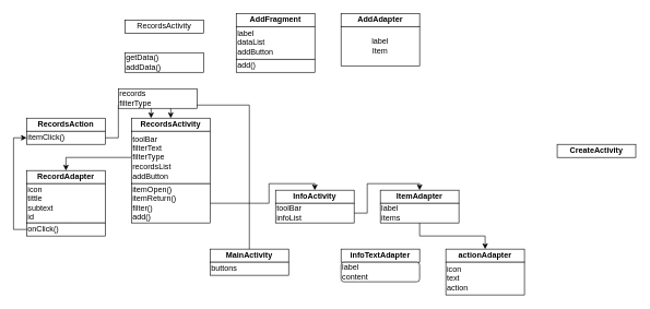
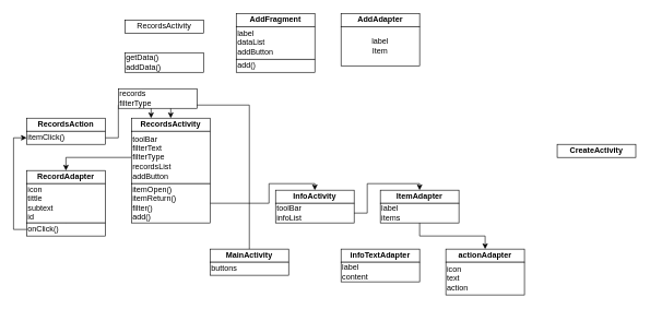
  <mxCell id="0" />
  <mxCell id="1" parent="0" />
  <mxCell id="2" value="RecordsActivity" style="rounded=0;whiteSpace=wrap;html=1;fontStyle=1" parent="1" vertex="1"><mxGeometry x="200" y="180" width="120" height="20" as="geometry" /></mxCell>
  <mxCell id="3" value="CreateActivity" style="rounded=0;whiteSpace=wrap;html=1;fontStyle=1" parent="1" vertex="1"><mxGeometry x="850" y="220" width="120" height="20" as="geometry" /></mxCell>
  <mxCell id="4" style="edgeStyle=orthogonalEdgeStyle;rounded=0;orthogonalLoop=1;jettySize=auto;html=1;entryX=0.5;entryY=0;entryDx=0;entryDy=0;" parent="1" source="5" target="17" edge="1"><mxGeometry relative="1" as="geometry" /></mxCell>
  <mxCell id="5" value="&lt;div&gt;toolBar&lt;/div&gt;filterText&lt;div&gt;filterType&lt;/div&gt;&lt;div&gt;recordsList&lt;/div&gt;&lt;div&gt;addButton&lt;/div&gt;" style="rounded=0;whiteSpace=wrap;html=1;align=left;" parent="1" vertex="1"><mxGeometry x="200" y="200" width="120" height="80" as="geometry" /></mxCell>
  <mxCell id="6" style="edgeStyle=orthogonalEdgeStyle;rounded=0;orthogonalLoop=1;jettySize=auto;html=1;entryX=0;entryY=0.5;entryDx=0;entryDy=0;" parent="1" source="18" target="11" edge="1"><mxGeometry relative="1" as="geometry"><Array as="points"><mxPoint x="100" y="350" /><mxPoint x="20" y="350" /><mxPoint x="20" y="210" /></Array></mxGeometry></mxCell>
  <mxCell id="7" style="edgeStyle=orthogonalEdgeStyle;rounded=0;orthogonalLoop=1;jettySize=auto;html=1;entryX=0.5;entryY=0;entryDx=0;entryDy=0;" parent="1" source="8" target="21" edge="1"><mxGeometry relative="1" as="geometry"><Array as="points"><mxPoint x="410" y="310" /><mxPoint x="410" y="280" /><mxPoint x="480" y="280" /></Array></mxGeometry></mxCell>
  <mxCell id="8" value="itemOpen()&lt;div&gt;itemReturn()&lt;/div&gt;&lt;div&gt;filter()&lt;/div&gt;&lt;div&gt;add()&lt;/div&gt;" style="rounded=0;whiteSpace=wrap;html=1;align=left;" parent="1" vertex="1"><mxGeometry x="200" y="280" width="120" height="60" as="geometry" /></mxCell>
  <mxCell id="9" value="RecordsAction" style="rounded=0;whiteSpace=wrap;html=1;fontStyle=1" parent="1" vertex="1"><mxGeometry y="180" width="120" height="20" as="geometry" x="40" /></mxCell>
  <mxCell id="10" style="edgeStyle=orthogonalEdgeStyle;rounded=0;orthogonalLoop=1;jettySize=auto;html=1;entryX=0.25;entryY=0;entryDx=0;entryDy=0;" parent="1" source="11" target="2" edge="1"><mxGeometry relative="1" as="geometry" /></mxCell>
  <mxCell id="11" value="itemClick()" style="rounded=0;whiteSpace=wrap;html=1;align=left;" parent="1" vertex="1"><mxGeometry y="200" width="120" height="20" as="geometry" x="40" /></mxCell>
  <mxCell id="12" value="" style="group" parent="1" vertex="1" connectable="0"><mxGeometry x="320" y="380" width="120" height="40" as="geometry" /></mxCell>
  <mxCell id="13" value="MainActivity" style="rounded=0;whiteSpace=wrap;html=1;fontStyle=1" parent="12" vertex="1"><mxGeometry width="120" height="20" as="geometry" /></mxCell>
  <mxCell id="14" value="buttons" style="rounded=0;whiteSpace=wrap;html=1;align=left;" parent="12" vertex="1"><mxGeometry y="20" width="120" height="20" as="geometry" /></mxCell>
  <mxCell id="15" style="edgeStyle=orthogonalEdgeStyle;rounded=0;orthogonalLoop=1;jettySize=auto;html=1;entryX=0.5;entryY=0;entryDx=0;entryDy=0;" parent="1" source="13" target="2" edge="1"><mxGeometry relative="1" as="geometry" /></mxCell>
  <mxCell id="16" value="" style="group" parent="1" vertex="1" connectable="0"><mxGeometry y="260" width="120" height="100" as="geometry" x="40" /></mxCell>
  <mxCell id="17" value="RecordAdapter" style="rounded=0;whiteSpace=wrap;html=1;fontStyle=1" parent="16" vertex="1"><mxGeometry width="120" height="20" as="geometry" /></mxCell>
  <mxCell id="18" value="icon&lt;div&gt;tittle&lt;/div&gt;&lt;div&gt;subtext&lt;/div&gt;&lt;div&gt;id&lt;/div&gt;" style="rounded=0;whiteSpace=wrap;html=1;align=left;" parent="16" vertex="1"><mxGeometry y="20" width="120" height="60" as="geometry" /></mxCell>
  <mxCell id="19" value="onClick()" style="rounded=0;whiteSpace=wrap;html=1;align=left;" parent="16" vertex="1"><mxGeometry y="80" width="120" height="20" as="geometry" /></mxCell>
  <mxCell id="20" value="" style="group" parent="1" vertex="1" connectable="0"><mxGeometry x="420" y="290" width="120" height="50" as="geometry" /></mxCell>
  <mxCell id="21" value="InfoActivity" style="rounded=0;whiteSpace=wrap;html=1;fontStyle=1" parent="20" vertex="1"><mxGeometry width="120" height="20" as="geometry" /></mxCell>
  <mxCell id="22" value="toolBar&lt;div&gt;infoList&lt;/div&gt;" style="rounded=0;whiteSpace=wrap;html=1;align=left;" parent="20" vertex="1"><mxGeometry y="20" width="120" height="30" as="geometry" /></mxCell>
  <mxCell id="23" value="" style="group" parent="1" vertex="1" connectable="0"><mxGeometry x="580" y="290" width="120" height="50" as="geometry" /></mxCell>
  <mxCell id="24" value="ItemAdapter" style="rounded=0;whiteSpace=wrap;html=1;fontStyle=1" parent="23" vertex="1"><mxGeometry width="120" height="20" as="geometry" /></mxCell>
  <mxCell id="25" value="label&lt;div&gt;items&lt;/div&gt;" style="rounded=0;whiteSpace=wrap;html=1;align=left;" parent="23" vertex="1"><mxGeometry y="20" width="120" height="30" as="geometry" /></mxCell>
  <mxCell id="26" value="" style="group" parent="1" vertex="1" connectable="0"><mxGeometry x="520" y="380" width="120" height="50" as="geometry" /></mxCell>
  <mxCell id="27" value="infoTextAdapter" style="rounded=0;whiteSpace=wrap;html=1;fontStyle=1" parent="26" vertex="1"><mxGeometry width="120" height="20" as="geometry" /></mxCell>
- <mxCell id="28" value="label&lt;div&gt;content&lt;/div&gt;" style="whiteSpace=wrap;html=1;align=left;rounded=1;" parent="26" vertex="1"><mxGeometry y="20" width="120" height="30" as="geometry" /></mxCell>
+ <mxCell id="28" value="label&lt;div&gt;content&lt;/div&gt;" style="rounded=0;whiteSpace=wrap;html=1;align=left;" parent="26" vertex="1"><mxGeometry y="20" width="120" height="30" as="geometry" /></mxCell>
  <mxCell id="29" value="" style="group" parent="1" vertex="1" connectable="0"><mxGeometry x="680" y="380" width="120" height="70" as="geometry" /></mxCell>
  <mxCell id="30" value="actionAdapter" style="rounded=0;whiteSpace=wrap;html=1;fontStyle=1" parent="29" vertex="1"><mxGeometry width="120" height="20" as="geometry" /></mxCell>
  <mxCell id="31" value="icon&lt;div&gt;text&lt;/div&gt;&lt;div&gt;action&lt;/div&gt;" style="rounded=0;whiteSpace=wrap;html=1;align=left;" parent="29" vertex="1"><mxGeometry y="20" width="120" height="50" as="geometry" /></mxCell>
  <mxCell id="32" style="edgeStyle=orthogonalEdgeStyle;rounded=0;orthogonalLoop=1;jettySize=auto;html=1;entryX=0.5;entryY=0;entryDx=0;entryDy=0;" parent="1" source="22" target="24" edge="1"><mxGeometry relative="1" as="geometry"><Array as="points"><mxPoint x="560" y="325" /><mxPoint x="560" y="280" /><mxPoint x="640" y="280" /></Array></mxGeometry></mxCell>
  <mxCell id="33" style="edgeStyle=orthogonalEdgeStyle;rounded=0;orthogonalLoop=1;jettySize=auto;html=1;" parent="1" source="25" target="30" edge="1"><mxGeometry relative="1" as="geometry" /></mxCell>
  <mxCell id="34" value="RecordsActivity" style="rounded=0;whiteSpace=wrap;html=1;" parent="1" vertex="1"><mxGeometry x="190" y="30" width="120" height="20" as="geometry" /></mxCell>
  <mxCell id="35" value="records&lt;div&gt;filterType&lt;/div&gt;" style="rounded=0;whiteSpace=wrap;html=1;align=left;" parent="1" vertex="1"><mxGeometry x="180" y="135" width="120" height="30" as="geometry" /></mxCell>
  <mxCell id="36" value="getData()&lt;div&gt;addData()&lt;/div&gt;" style="rounded=0;whiteSpace=wrap;html=1;align=left;" parent="1" vertex="1"><mxGeometry x="190" y="80" width="120" height="30" as="geometry" /></mxCell>
  <mxCell id="37" value="AddFragment" style="rounded=0;whiteSpace=wrap;html=1;fontStyle=1" parent="1" vertex="1"><mxGeometry x="360" y="20" width="120" height="20" as="geometry" /></mxCell>
  <mxCell id="38" value="label&lt;div&gt;dataList&lt;/div&gt;&lt;div&gt;addButton&lt;/div&gt;" style="rounded=0;whiteSpace=wrap;html=1;align=left;" parent="1" vertex="1"><mxGeometry x="360" y="40" width="120" height="50" as="geometry" /></mxCell>
  <mxCell id="39" value="add()" style="rounded=0;whiteSpace=wrap;html=1;align=left;" parent="1" vertex="1"><mxGeometry x="360" y="90" width="120" height="20" as="geometry" /></mxCell>
  <mxCell id="40" value="AddAdapter" style="rounded=0;whiteSpace=wrap;html=1;fontStyle=1" parent="1" vertex="1"><mxGeometry x="520" y="20" width="120" height="20" as="geometry" /></mxCell>
  <mxCell id="41" value="label&lt;div&gt;Item&lt;/div&gt;" style="rounded=0;whiteSpace=wrap;html=1;" parent="1" vertex="1"><mxGeometry x="520" y="40" width="120" height="60" as="geometry" /></mxCell>
